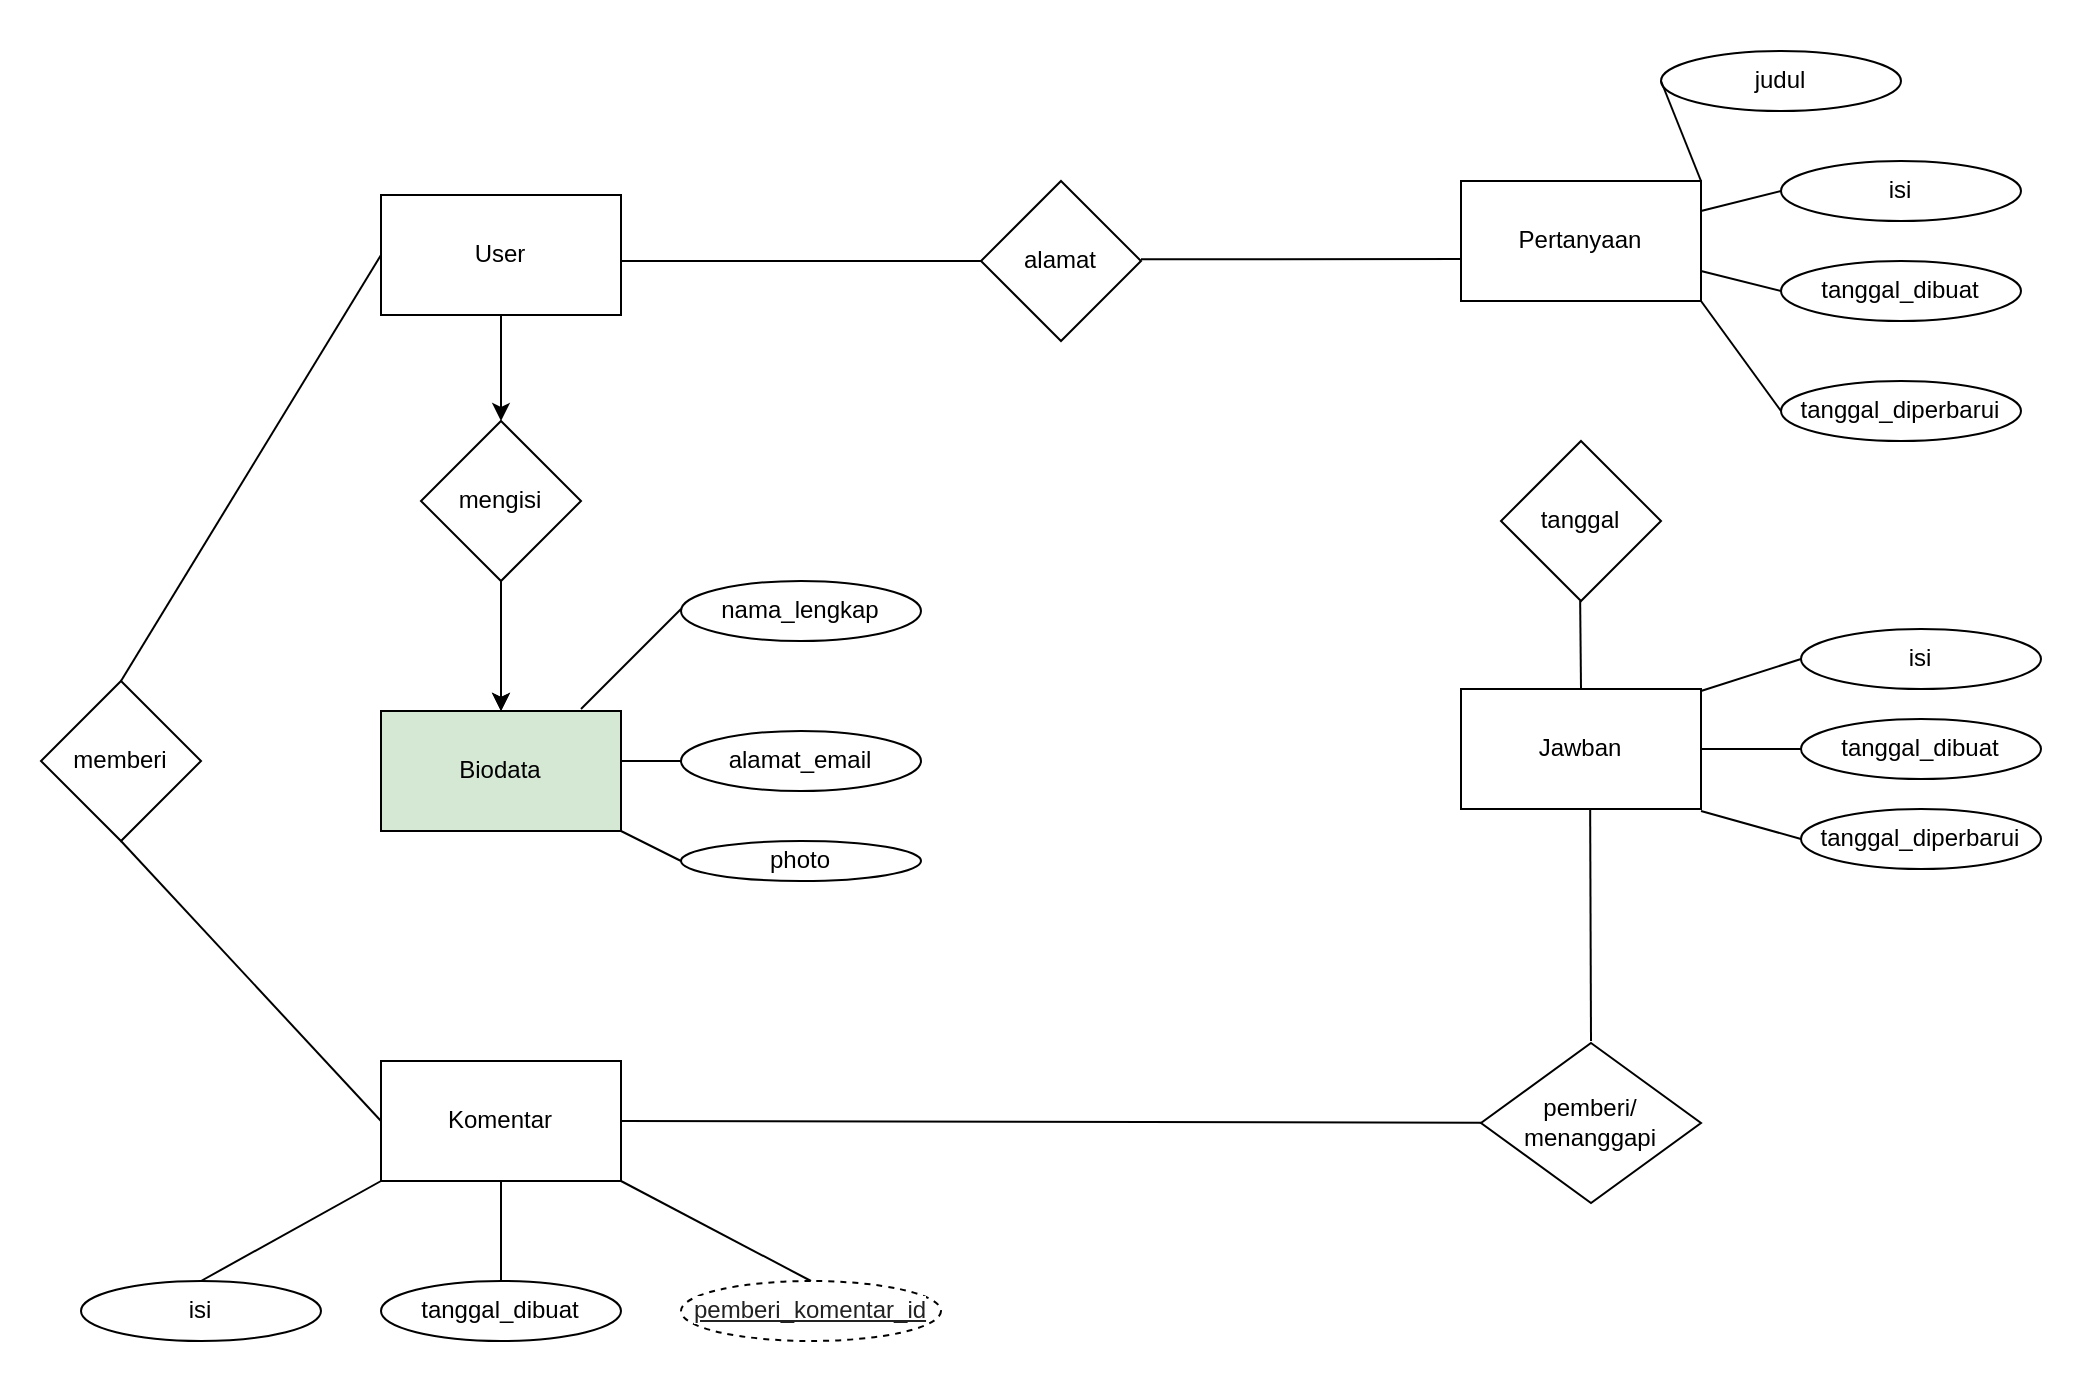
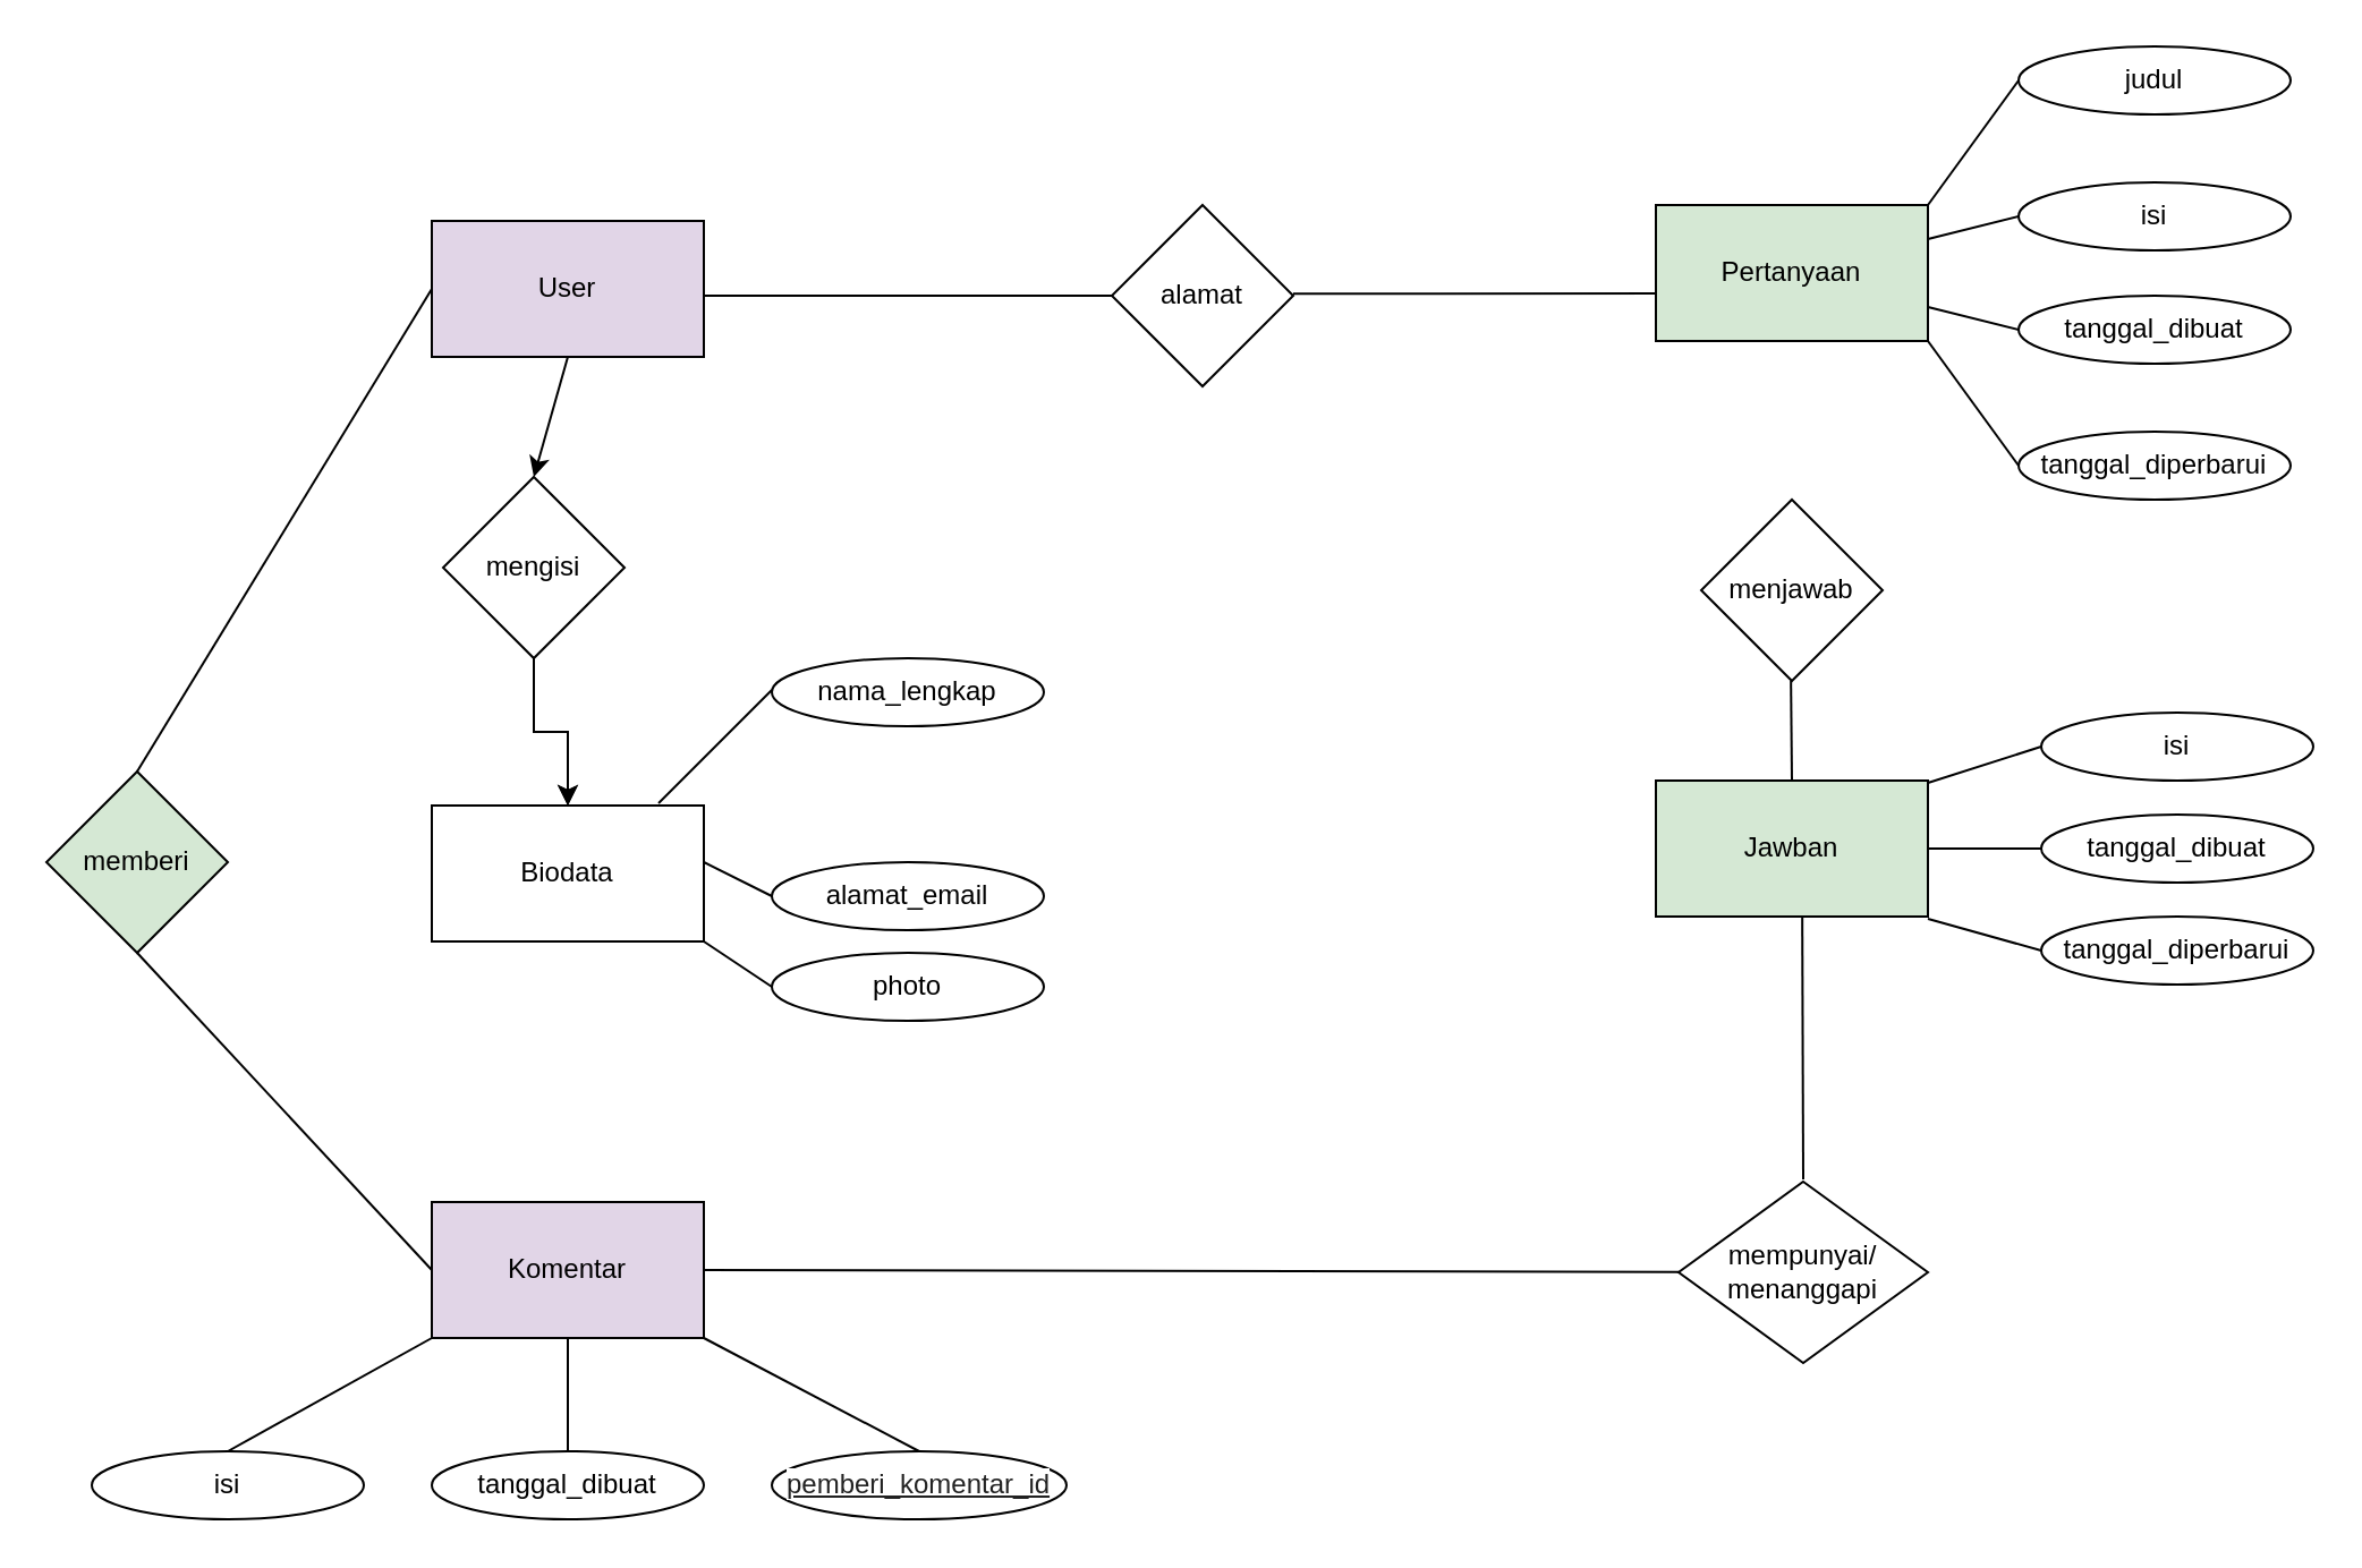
  <mxCell id="0" />
  <mxCell id="1" parent="0" />
- <mxCell id="2" value="User" style="rounded=0;whiteSpace=wrap;html=1;" vertex="1" parent="1"><mxGeometry x="190" y="97" width="120" height="60" as="geometry" /></mxCell>
+ <mxCell id="2" value="User" style="rounded=0;whiteSpace=wrap;html=1;fillColor=#e1d5e7;" vertex="1" parent="1"><mxGeometry x="190" y="97" width="120" height="60" as="geometry" /></mxCell>
  <mxCell id="3" value="alamat" style="rhombus;whiteSpace=wrap;html=1;" vertex="1" parent="1"><mxGeometry x="490" y="90" width="80" height="80" as="geometry" /></mxCell>
- <mxCell id="4" value="Pertanyaan" style="rounded=0;whiteSpace=wrap;html=1;" vertex="1" parent="1"><mxGeometry x="730" y="90" width="120" height="60" as="geometry" /></mxCell>
- <mxCell id="5" value="tanggal" style="rhombus;whiteSpace=wrap;html=1;" vertex="1" parent="1"><mxGeometry x="750" y="220" width="80" height="80" as="geometry" /></mxCell>
- <mxCell id="6" value="Jawban" style="rounded=0;whiteSpace=wrap;html=1;" vertex="1" parent="1"><mxGeometry x="730" y="344" width="120" height="60" as="geometry" /></mxCell>
- <mxCell id="7" value="pemberi/&lt;br&gt;menanggapi" style="rhombus;whiteSpace=wrap;html=1;" vertex="1" parent="1"><mxGeometry x="740" y="521" width="110" height="80" as="geometry" /></mxCell>
- <mxCell id="8" value="Komentar" style="rounded=0;whiteSpace=wrap;html=1;" vertex="1" parent="1"><mxGeometry x="190" y="530" width="120" height="60" as="geometry" /></mxCell>
+ <mxCell id="4" value="Pertanyaan" style="rounded=0;whiteSpace=wrap;html=1;fillColor=#d5e8d4;" vertex="1" parent="1"><mxGeometry x="730" y="90" width="120" height="60" as="geometry" /></mxCell>
+ <mxCell id="5" value="menjawab" style="rhombus;whiteSpace=wrap;html=1;" vertex="1" parent="1"><mxGeometry x="750" y="220" width="80" height="80" as="geometry" /></mxCell>
+ <mxCell id="6" value="Jawban" style="rounded=0;whiteSpace=wrap;html=1;fillColor=#d5e8d4;" vertex="1" parent="1"><mxGeometry x="730" y="344" width="120" height="60" as="geometry" /></mxCell>
+ <mxCell id="7" value="mempunyai/&lt;br&gt;menanggapi" style="rhombus;whiteSpace=wrap;html=1;" vertex="1" parent="1"><mxGeometry x="740" y="521" width="110" height="80" as="geometry" /></mxCell>
+ <mxCell id="8" value="Komentar" style="rounded=0;whiteSpace=wrap;html=1;fillColor=#e1d5e7;" vertex="1" parent="1"><mxGeometry x="190" y="530" width="120" height="60" as="geometry" /></mxCell>
  <mxCell id="9" value="" style="edgeStyle=orthogonalEdgeStyle;rounded=0;orthogonalLoop=1;jettySize=auto;html=1;" edge="1" parent="1" source="11" target="12"><mxGeometry relative="1" as="geometry" /></mxCell>
  <mxCell id="10" value="" style="edgeStyle=orthogonalEdgeStyle;rounded=0;orthogonalLoop=1;jettySize=auto;html=1;" edge="1" parent="1" source="11" target="12"><mxGeometry relative="1" as="geometry" /></mxCell>
- <mxCell id="11" value="mengisi" style="rhombus;whiteSpace=wrap;html=1;" vertex="1" parent="1"><mxGeometry x="210" y="210" width="80" height="80" as="geometry" /></mxCell>
- <mxCell id="12" value="Biodata" style="rounded=0;whiteSpace=wrap;html=1;fillColor=#d5e8d4;" vertex="1" parent="1"><mxGeometry x="190" y="355" width="120" height="60" as="geometry" /></mxCell>
+ <mxCell id="11" value="mengisi" style="rhombus;whiteSpace=wrap;html=1;" vertex="1" parent="1"><mxGeometry x="195" y="210" width="80" height="80" as="geometry" /></mxCell>
+ <mxCell id="12" value="Biodata" style="rounded=0;whiteSpace=wrap;html=1;" vertex="1" parent="1"><mxGeometry x="190" y="355" width="120" height="60" as="geometry" /></mxCell>
  <mxCell id="13" value="nama_lengkap&lt;span style=&quot;color: rgba(0 , 0 , 0 , 0) ; font-family: monospace ; font-size: 0px&quot;&gt;%3CmxGraphModel%3E%3Croot%3E%3CmxCell%20id%3D%220%22%2F%3E%3CmxCell%20id%3D%221%22%20parent%3D%220%22%2F%3E%3CmxCell%20id%3D%222%22%20value%3D%22%22%20style%3D%22rounded%3D0%3BwhiteSpace%3Dwrap%3Bhtml%3D1%3B%22%20vertex%3D%221%22%20parent%3D%221%22%3E%3CmxGeometry%20x%3D%22680%22%20y%3D%22130%22%20width%3D%22120%22%20height%3D%2260%22%20as%3D%22geometry%22%2F%3E%3C%2FmxCell%3E%3C%2Froot%3E%3C%2FmxGraphModel%3E&lt;/span&gt;" style="ellipse;whiteSpace=wrap;html=1;" vertex="1" parent="1"><mxGeometry x="340" y="290" width="120" height="30" as="geometry" /></mxCell>
- <mxCell id="14" value="alamat_email" style="ellipse;whiteSpace=wrap;html=1;" vertex="1" parent="1"><mxGeometry x="340" y="365" width="120" height="30" as="geometry" /></mxCell>
- <mxCell id="15" value="photo" style="ellipse;whiteSpace=wrap;html=1;" vertex="1" parent="1"><mxGeometry x="340" y="420" width="120" height="20" as="geometry" /></mxCell>
+ <mxCell id="14" value="alamat_email" style="ellipse;whiteSpace=wrap;html=1;" vertex="1" parent="1"><mxGeometry x="340" y="380" width="120" height="30" as="geometry" /></mxCell>
+ <mxCell id="15" value="photo" style="ellipse;whiteSpace=wrap;html=1;" vertex="1" parent="1"><mxGeometry x="340" y="420" width="120" height="30" as="geometry" /></mxCell>
  <mxCell id="16" style="edgeStyle=orthogonalEdgeStyle;rounded=0;orthogonalLoop=1;jettySize=auto;html=1;exitX=0.5;exitY=1;exitDx=0;exitDy=0;" edge="1" parent="1" source="13" target="13"><mxGeometry relative="1" as="geometry" /></mxCell>
  <mxCell id="17" value="isi" style="ellipse;whiteSpace=wrap;html=1;" vertex="1" parent="1"><mxGeometry x="40" y="640" width="120" height="30" as="geometry" /></mxCell>
  <mxCell id="18" value="tanggal_dibuat" style="ellipse;whiteSpace=wrap;html=1;" vertex="1" parent="1"><mxGeometry x="190" y="640" width="120" height="30" as="geometry" /></mxCell>
- <mxCell id="19" value="&lt;span style=&quot;color: rgb(34 , 34 , 34) ; text-align: left ; background-color: rgb(255 , 255 , 255)&quot;&gt;&lt;font style=&quot;font-size: 12px&quot;&gt;&lt;u&gt;pemberi_komentar_id&lt;/u&gt;&lt;/font&gt;&lt;/span&gt;" style="ellipse;whiteSpace=wrap;html=1;dashed=1;" vertex="1" parent="1"><mxGeometry x="340" y="640" width="130" height="30" as="geometry" /></mxCell>
- <mxCell id="20" value="memberi" style="rhombus;whiteSpace=wrap;html=1;" vertex="1" parent="1"><mxGeometry x="20" y="340" width="80" height="80" as="geometry" /></mxCell>
- <mxCell id="21" value="judul" style="ellipse;whiteSpace=wrap;html=1;" vertex="1" parent="1"><mxGeometry x="830" y="25" width="120" height="30" as="geometry" /></mxCell>
+ <mxCell id="19" value="&lt;span style=&quot;color: rgb(34 , 34 , 34) ; text-align: left ; background-color: rgb(255 , 255 , 255)&quot;&gt;&lt;font style=&quot;font-size: 12px&quot;&gt;&lt;u&gt;pemberi_komentar_id&lt;/u&gt;&lt;/font&gt;&lt;/span&gt;" style="ellipse;whiteSpace=wrap;html=1;" vertex="1" parent="1"><mxGeometry x="340" y="640" width="130" height="30" as="geometry" /></mxCell>
+ <mxCell id="20" value="memberi" style="rhombus;whiteSpace=wrap;html=1;fillColor=#d5e8d4;" vertex="1" parent="1"><mxGeometry x="20" y="340" width="80" height="80" as="geometry" /></mxCell>
+ <mxCell id="21" value="judul" style="ellipse;whiteSpace=wrap;html=1;" vertex="1" parent="1"><mxGeometry x="890" y="20" width="120" height="30" as="geometry" /></mxCell>
  <mxCell id="22" value="isi" style="ellipse;whiteSpace=wrap;html=1;" vertex="1" parent="1"><mxGeometry x="890" y="80" width="120" height="30" as="geometry" /></mxCell>
  <mxCell id="23" value="tanggal_dibuat" style="ellipse;whiteSpace=wrap;html=1;" vertex="1" parent="1"><mxGeometry x="890" y="130" width="120" height="30" as="geometry" /></mxCell>
  <mxCell id="24" value="tanggal_diperbarui" style="ellipse;whiteSpace=wrap;html=1;" vertex="1" parent="1"><mxGeometry x="890" y="190" width="120" height="30" as="geometry" /></mxCell>
  <mxCell id="25" value="isi" style="ellipse;whiteSpace=wrap;html=1;" vertex="1" parent="1"><mxGeometry x="900" y="314" width="120" height="30" as="geometry" /></mxCell>
  <mxCell id="26" value="tanggal_dibuat" style="ellipse;whiteSpace=wrap;html=1;" vertex="1" parent="1"><mxGeometry x="900" y="359" width="120" height="30" as="geometry" /></mxCell>
  <mxCell id="27" value="tanggal_diperbarui" style="ellipse;whiteSpace=wrap;html=1;" vertex="1" parent="1"><mxGeometry x="900" y="404" width="120" height="30" as="geometry" /></mxCell>
  <mxCell id="28" value="" style="endArrow=none;html=1;" edge="1" parent="1"><mxGeometry width="50" height="50" relative="1" as="geometry"><mxPoint x="290" y="354" as="sourcePoint" /><mxPoint x="340" y="304" as="targetPoint" /></mxGeometry></mxCell>
  <mxCell id="29" value="" style="endArrow=none;html=1;entryX=0;entryY=0.5;entryDx=0;entryDy=0;" edge="1" parent="1" target="14"><mxGeometry width="50" height="50" relative="1" as="geometry"><mxPoint x="310" y="380" as="sourcePoint" /><mxPoint x="360" y="330" as="targetPoint" /></mxGeometry></mxCell>
  <mxCell id="30" value="" style="endArrow=none;html=1;exitX=0;exitY=0.5;exitDx=0;exitDy=0;" edge="1" parent="1" source="15"><mxGeometry width="50" height="50" relative="1" as="geometry"><mxPoint x="260" y="465" as="sourcePoint" /><mxPoint x="310" y="415" as="targetPoint" /></mxGeometry></mxCell>
  <mxCell id="31" value="" style="endArrow=classic;html=1;entryX=0.5;entryY=0;entryDx=0;entryDy=0;" edge="1" parent="1" target="11"><mxGeometry width="50" height="50" relative="1" as="geometry"><mxPoint x="250" y="157" as="sourcePoint" /><mxPoint x="340" y="220" as="targetPoint" /></mxGeometry></mxCell>
  <mxCell id="32" value="" style="endArrow=none;html=1;exitX=0;exitY=0.5;exitDx=0;exitDy=0;" edge="1" parent="1" source="8"><mxGeometry width="50" height="50" relative="1" as="geometry"><mxPoint x="10" y="470" as="sourcePoint" /><mxPoint x="60" y="420" as="targetPoint" /></mxGeometry></mxCell>
  <mxCell id="33" value="" style="endArrow=none;html=1;entryX=0;entryY=0.5;entryDx=0;entryDy=0;" edge="1" parent="1" target="2"><mxGeometry width="50" height="50" relative="1" as="geometry"><mxPoint x="60" y="340" as="sourcePoint" /><mxPoint x="110" y="290" as="targetPoint" /></mxGeometry></mxCell>
  <mxCell id="34" value="" style="endArrow=none;html=1;exitX=0.5;exitY=0;exitDx=0;exitDy=0;" edge="1" parent="1" source="17"><mxGeometry width="50" height="50" relative="1" as="geometry"><mxPoint x="140" y="640" as="sourcePoint" /><mxPoint x="190" y="590" as="targetPoint" /></mxGeometry></mxCell>
  <mxCell id="35" value="" style="endArrow=none;html=1;exitX=0.5;exitY=0;exitDx=0;exitDy=0;" edge="1" parent="1" source="19"><mxGeometry width="50" height="50" relative="1" as="geometry"><mxPoint x="220" y="640" as="sourcePoint" /><mxPoint x="310" y="590" as="targetPoint" /></mxGeometry></mxCell>
  <mxCell id="36" value="" style="endArrow=none;html=1;exitX=0.5;exitY=0;exitDx=0;exitDy=0;" edge="1" parent="1" source="18"><mxGeometry width="50" height="50" relative="1" as="geometry"><mxPoint x="345" y="640" as="sourcePoint" /><mxPoint x="250" y="590" as="targetPoint" /></mxGeometry></mxCell>
  <mxCell id="37" value="" style="endArrow=none;html=1;" edge="1" parent="1" source="7"><mxGeometry width="50" height="50" relative="1" as="geometry"><mxPoint x="405" y="610" as="sourcePoint" /><mxPoint x="310" y="560" as="targetPoint" /></mxGeometry></mxCell>
  <mxCell id="38" value="" style="endArrow=none;html=1;" edge="1" parent="1"><mxGeometry width="50" height="50" relative="1" as="geometry"><mxPoint x="795" y="520" as="sourcePoint" /><mxPoint x="794.58" y="404" as="targetPoint" /></mxGeometry></mxCell>
  <mxCell id="39" value="" style="endArrow=none;html=1;entryX=0;entryY=0.5;entryDx=0;entryDy=0;" edge="1" parent="1" target="3"><mxGeometry width="50" height="50" relative="1" as="geometry"><mxPoint x="310" y="130" as="sourcePoint" /><mxPoint x="360" y="80" as="targetPoint" /></mxGeometry></mxCell>
  <mxCell id="40" value="" style="endArrow=none;html=1;" edge="1" parent="1"><mxGeometry width="50" height="50" relative="1" as="geometry"><mxPoint x="570" y="129.17" as="sourcePoint" /><mxPoint x="730" y="129" as="targetPoint" /></mxGeometry></mxCell>
  <mxCell id="41" value="" style="endArrow=none;html=1;entryX=0;entryY=0.5;entryDx=0;entryDy=0;" edge="1" parent="1" target="21"><mxGeometry width="50" height="50" relative="1" as="geometry"><mxPoint x="850" y="90" as="sourcePoint" /><mxPoint x="900" y="40" as="targetPoint" /></mxGeometry></mxCell>
  <mxCell id="42" value="" style="endArrow=none;html=1;entryX=0;entryY=0.5;entryDx=0;entryDy=0;exitX=1;exitY=0.25;exitDx=0;exitDy=0;" edge="1" parent="1" source="4" target="22"><mxGeometry width="50" height="50" relative="1" as="geometry"><mxPoint x="860" y="100" as="sourcePoint" /><mxPoint x="900" y="45" as="targetPoint" /></mxGeometry></mxCell>
  <mxCell id="43" value="" style="endArrow=none;html=1;entryX=0;entryY=0.5;entryDx=0;entryDy=0;exitX=1;exitY=0.75;exitDx=0;exitDy=0;" edge="1" parent="1" source="4" target="23"><mxGeometry width="50" height="50" relative="1" as="geometry"><mxPoint x="860" y="115" as="sourcePoint" /><mxPoint x="900" y="105" as="targetPoint" /></mxGeometry></mxCell>
  <mxCell id="44" value="" style="endArrow=none;html=1;entryX=0;entryY=0.5;entryDx=0;entryDy=0;exitX=0;exitY=0.5;exitDx=0;exitDy=0;" edge="1" parent="1" source="24"><mxGeometry width="50" height="50" relative="1" as="geometry"><mxPoint x="810" y="205" as="sourcePoint" /><mxPoint x="850" y="150" as="targetPoint" /></mxGeometry></mxCell>
  <mxCell id="45" value="" style="endArrow=none;html=1;entryX=0.5;entryY=1;entryDx=0;entryDy=0;exitX=0.5;exitY=0;exitDx=0;exitDy=0;" edge="1" parent="1" source="6"><mxGeometry width="50" height="50" relative="1" as="geometry"><mxPoint x="790" y="340" as="sourcePoint" /><mxPoint x="789.58" y="300" as="targetPoint" /></mxGeometry></mxCell>
  <mxCell id="46" value="" style="endArrow=none;html=1;entryX=0;entryY=0.5;entryDx=0;entryDy=0;exitX=0;exitY=0.5;exitDx=0;exitDy=0;" edge="1" parent="1" target="25"><mxGeometry width="50" height="50" relative="1" as="geometry"><mxPoint x="850" y="345" as="sourcePoint" /><mxPoint x="810" y="290" as="targetPoint" /></mxGeometry></mxCell>
  <mxCell id="47" value="" style="endArrow=none;html=1;entryX=0;entryY=0.5;entryDx=0;entryDy=0;exitX=0;exitY=0.5;exitDx=0;exitDy=0;" edge="1" parent="1" target="26"><mxGeometry width="50" height="50" relative="1" as="geometry"><mxPoint x="850" y="374" as="sourcePoint" /><mxPoint x="900" y="358" as="targetPoint" /></mxGeometry></mxCell>
  <mxCell id="48" value="" style="endArrow=none;html=1;entryX=0;entryY=0.5;entryDx=0;entryDy=0;exitX=0;exitY=0.5;exitDx=0;exitDy=0;" edge="1" parent="1" target="27"><mxGeometry width="50" height="50" relative="1" as="geometry"><mxPoint x="850" y="405" as="sourcePoint" /><mxPoint x="900" y="389" as="targetPoint" /></mxGeometry></mxCell>
